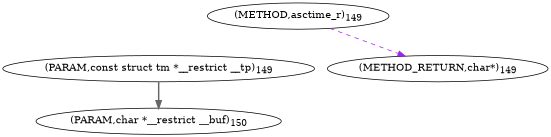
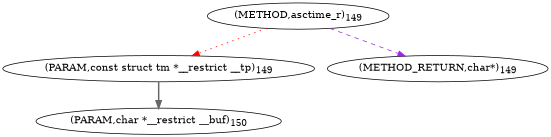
  digraph {
    n1 [label=<(METHOD,asctime_r)<SUB>149</SUB>>]
    n2 [label=<(PARAM,const struct tm *__restrict __tp)<SUB>149</SUB>>]
    n3 [label=<(METHOD_RETURN,char*)<SUB>149</SUB>>]
    n4 [label=<(PARAM,char *__restrict __buf)<SUB>150</SUB>>]
+   n1 -> n2 [color=red style=dotted]
    n1 -> n3 [color=purple style=dashed]
    n2 -> n4 [color=gray40 style=bold]
  }
